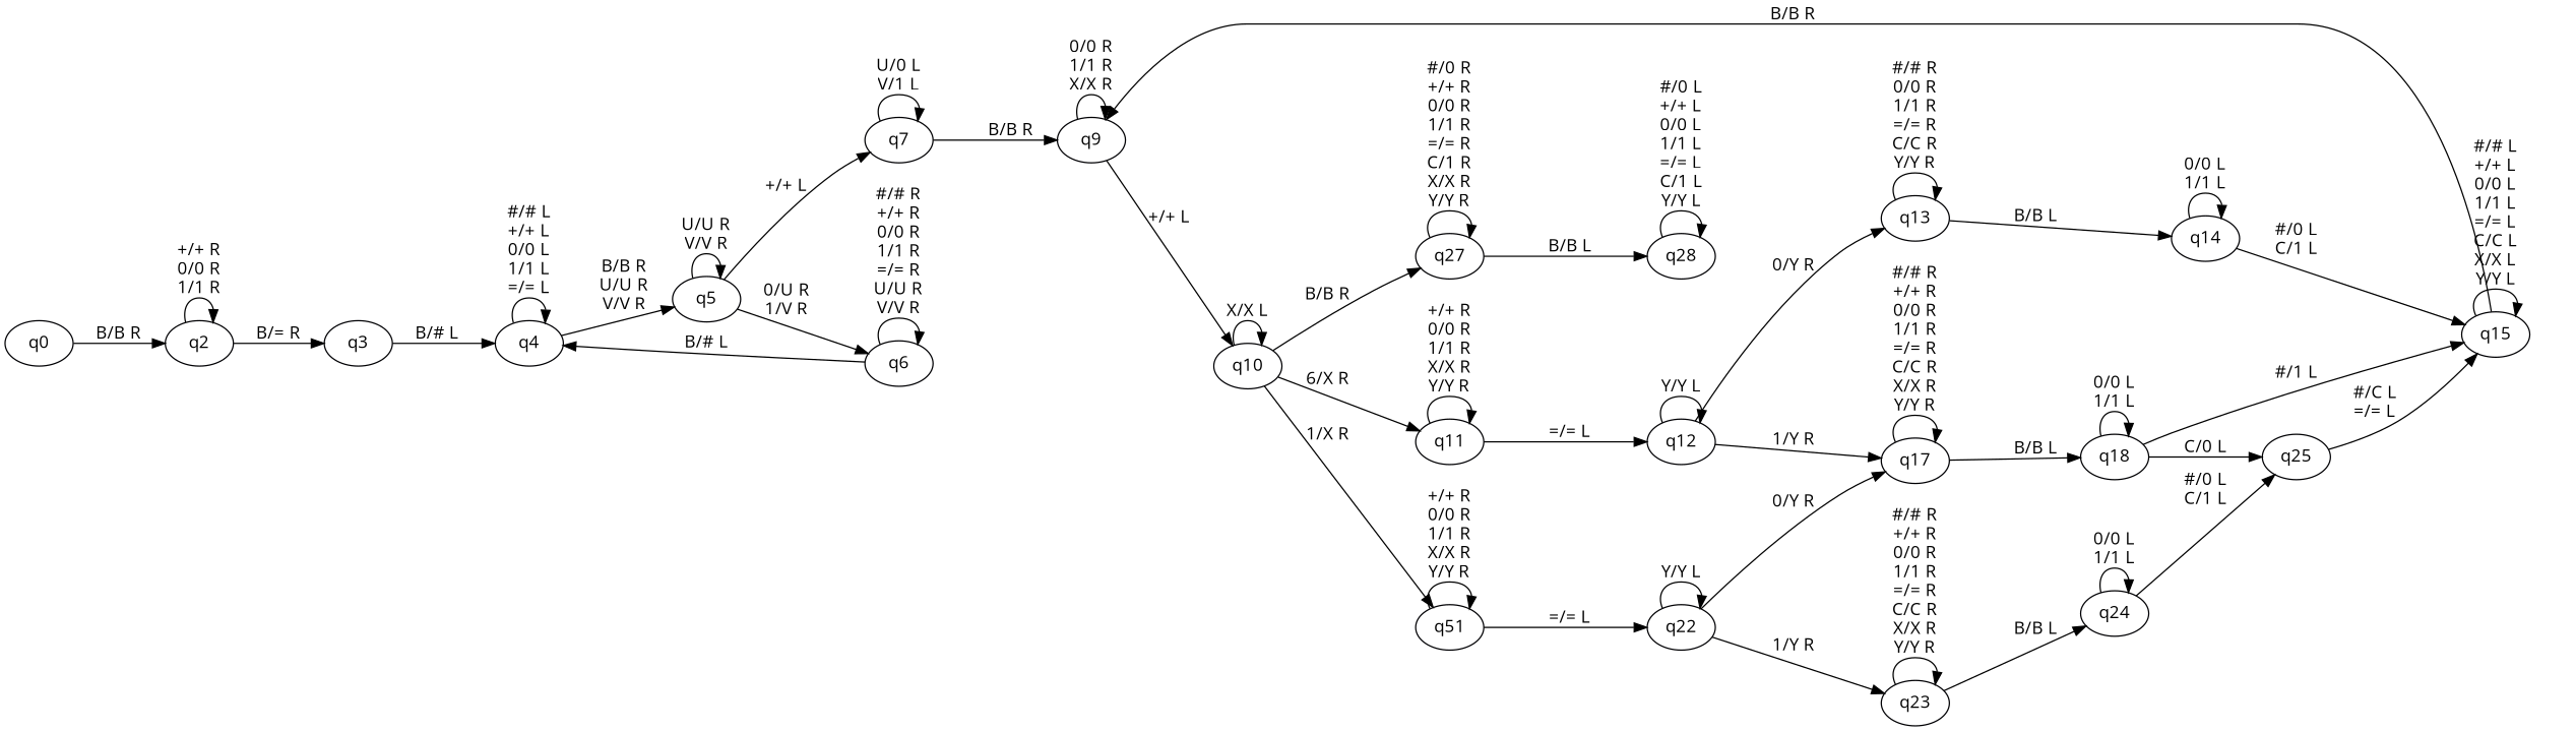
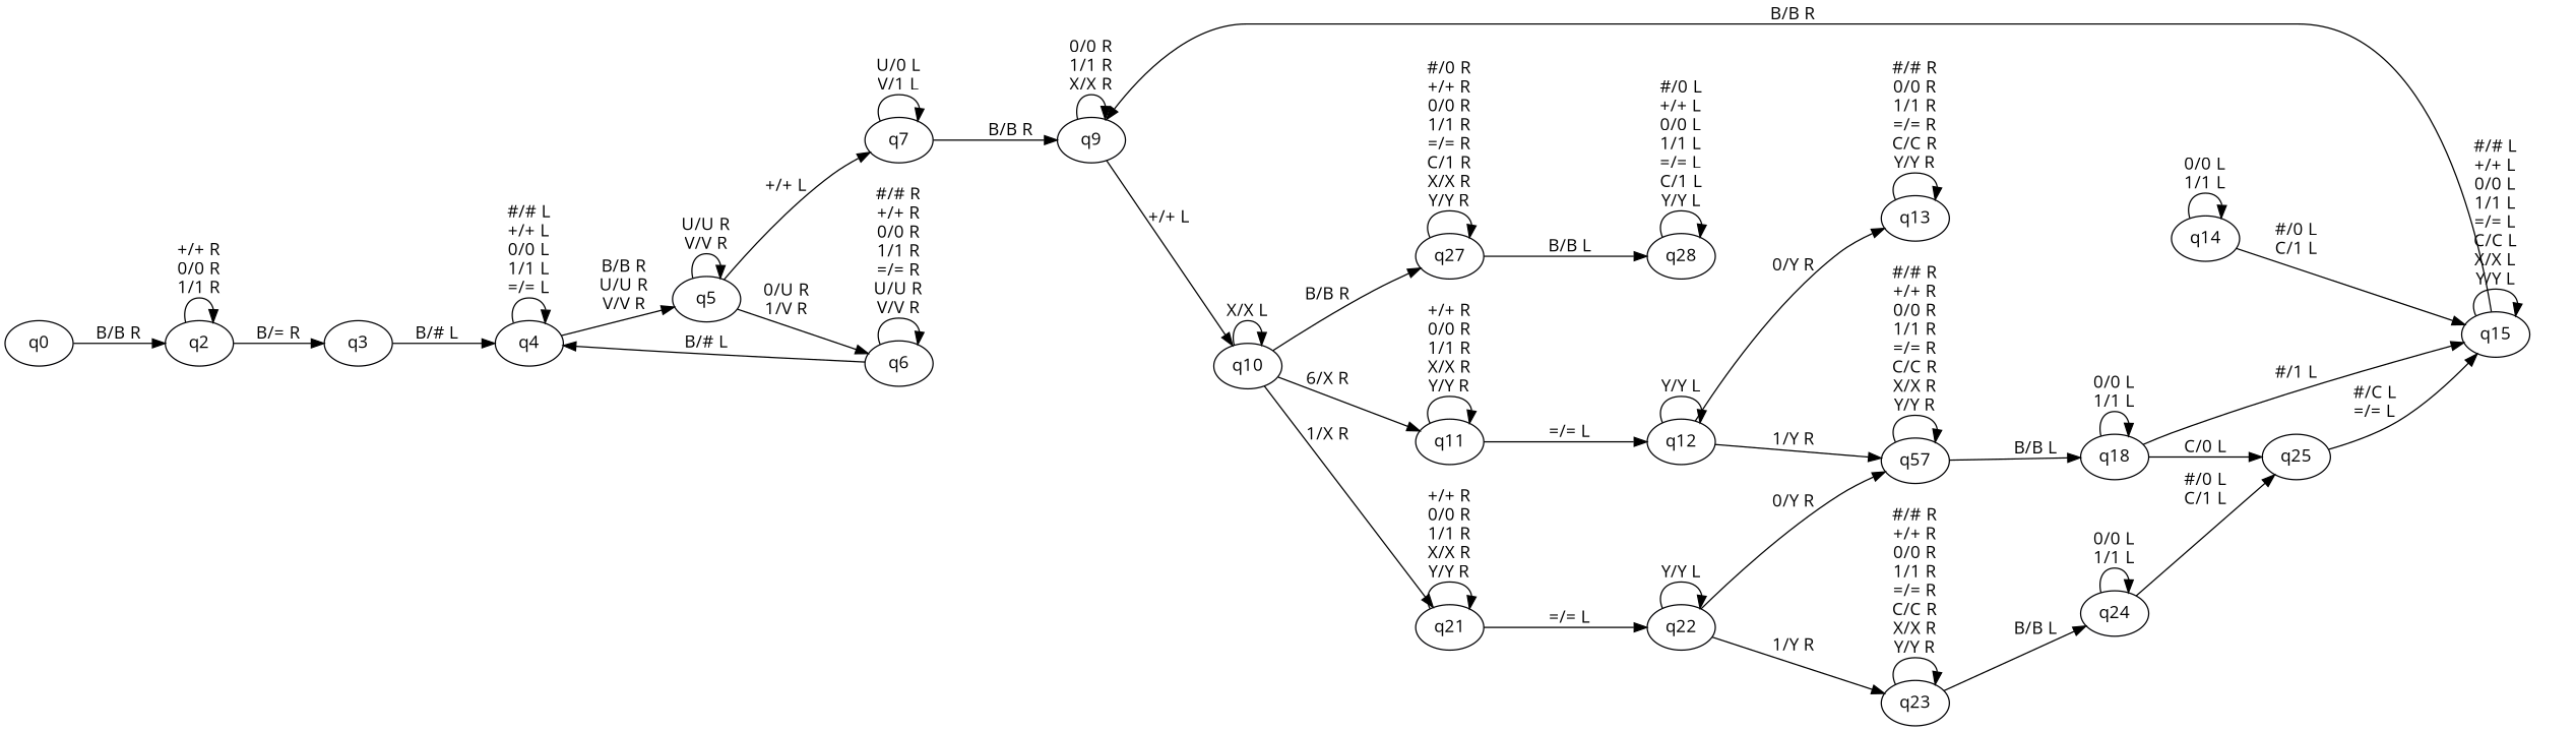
  digraph {
    fontname="Open Sans"
    rankdir=LR
    node [color="#000003" fontname="Open Sans"]
    edge [fontname="Open Sans"]
    q0
    q2
    q3
    q10
    q11
-   q21 [label=q51]
+   q21
    q27
    q12
    q22
    q28
    q13
-   q17
+   q17 [label=q57]
    q14
    q18
    q15
    q9
    q25
    q4
    q23
    q24
    q5
    q6
    q7
    q0 -> q2 [label="B/B R"]
    q2 -> q2 [label="+/+ R\n0/0 R\n1/1 R"]
    q2 -> q3 [label="B/= R"]
    q3 -> q4 [label="B/# L"]
    q10 -> q10 [label="X/X L"]
    q10 -> q11 [label="6/X R"]
    q10 -> q21 [label="1/X R"]
    q10 -> q27 [label="B/B R"]
    q11 -> q11 [label="+/+ R\n0/0 R\n1/1 R\nX/X R\nY/Y R"]
    q11 -> q12 [label="=/= L"]
    q21 -> q21 [label="+/+ R\n0/0 R\n1/1 R\nX/X R\nY/Y R"]
    q21 -> q22 [label="=/= L"]
    q27 -> q27 [label="#/0 R\n+/+ R\n0/0 R\n1/1 R\n=/= R\nC/1 R\nX/X R\nY/Y R"]
    q27 -> q28 [label="B/B L"]
    q12 -> q12 [label="Y/Y L"]
    q12 -> q13 [label="0/Y R"]
    q12 -> q17 [label="1/Y R"]
    q22 -> q22 [label="Y/Y L"]
    q22 -> q17 [label="0/Y R"]
    q22 -> q23 [label="1/Y R"]
    q28 -> q28 [label="#/0 L\n+/+ L\n0/0 L\n1/1 L\n=/= L\nC/1 L\nY/Y L"]
    q13 -> q13 [label="#/# R\n0/0 R\n1/1 R\n=/= R\nC/C R\nY/Y R"]
-   q13 -> q14 [label="B/B L"]
    q17 -> q17 [label="#/# R\n+/+ R\n0/0 R\n1/1 R\n=/= R\nC/C R\nX/X R\nY/Y R"]
    q17 -> q18 [label="B/B L"]
    q14 -> q14 [label="0/0 L\n1/1 L"]
    q14 -> q15 [label="#/0 L\nC/1 L"]
    q18 -> q18 [label="0/0 L\n1/1 L"]
    q18 -> q15 [label="#/1 L"]
    q18 -> q25 [label="C/0 L"]
    q15 -> q15 [label="#/# L\n+/+ L\n0/0 L\n1/1 L\n=/= L\nC/C L\nX/X L\nY/Y L"]
    q15 -> q9 [label="B/B R"]
    q9 -> q10 [label="+/+ L"]
    q9 -> q9 [label="0/0 R\n1/1 R\nX/X R"]
    q25 -> q15 [label="#/C L\n=/= L"]
    q4 -> q4 [label="#/# L\n+/+ L\n0/0 L\n1/1 L\n=/= L"]
    q4 -> q5 [label="B/B R\nU/U R\nV/V R"]
    q23 -> q23 [label="#/# R\n+/+ R\n0/0 R\n1/1 R\n=/= R\nC/C R\nX/X R\nY/Y R"]
    q23 -> q24 [label="B/B L"]
    q24 -> q25 [label="#/0 L\nC/1 L"]
    q24 -> q24 [label="0/0 L\n1/1 L"]
    q5 -> q5 [label="U/U R\nV/V R"]
    q5 -> q6 [label="0/U R\n1/V R"]
    q5 -> q7 [label="+/+ L"]
    q6 -> q4 [label="B/# L"]
    q6 -> q6 [label="#/# R\n+/+ R\n0/0 R\n1/1 R\n=/= R\nU/U R\nV/V R"]
    q7 -> q9 [label="B/B R"]
    q7 -> q7 [label="U/0 L\nV/1 L"]
  }
